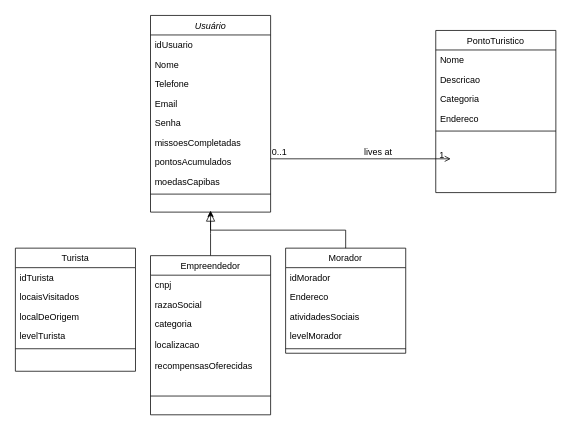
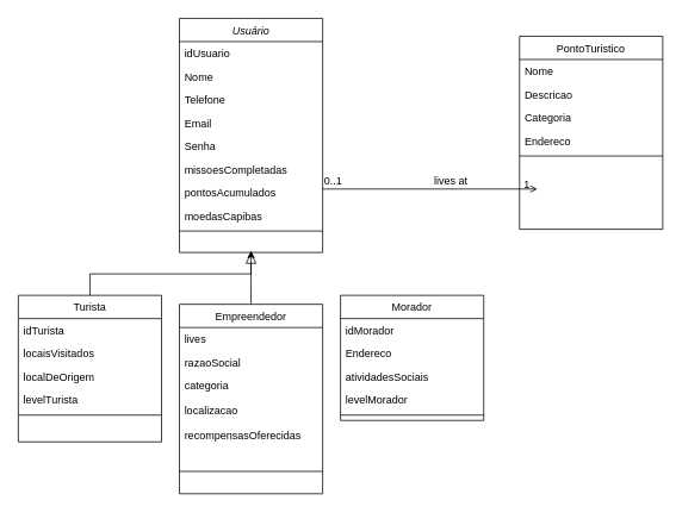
  <mxCell id="0" />
  <mxCell id="1" parent="0" />
  <mxCell id="2" value="Usuário&#10;" style="swimlane;fontStyle=2;align=center;verticalAlign=top;childLayout=stackLayout;horizontal=1;startSize=26;horizontalStack=0;resizeParent=1;resizeLast=0;collapsible=1;marginBottom=0;rounded=0;shadow=0;strokeWidth=1;labelBackgroundColor=none;" vertex="1" parent="1"><mxGeometry x="200" y="20" width="160" height="262" as="geometry"><mxRectangle x="230" y="140" width="160" height="26" as="alternateBounds" /></mxGeometry></mxCell>
  <mxCell id="3" value="idUsuario" style="text;align=left;verticalAlign=top;spacingLeft=4;spacingRight=4;overflow=hidden;rotatable=0;points=[[0,0.5],[1,0.5]];portConstraint=eastwest;labelBackgroundColor=none;" vertex="1" parent="2"><mxGeometry y="26" width="160" height="26" as="geometry" /></mxCell>
  <mxCell id="4" value="Nome" style="text;align=left;verticalAlign=top;spacingLeft=4;spacingRight=4;overflow=hidden;rotatable=0;points=[[0,0.5],[1,0.5]];portConstraint=eastwest;labelBackgroundColor=none;" vertex="1" parent="2"><mxGeometry y="52" width="160" height="26" as="geometry" /></mxCell>
  <mxCell id="5" value="Telefone" style="text;align=left;verticalAlign=top;spacingLeft=4;spacingRight=4;overflow=hidden;rotatable=0;points=[[0,0.5],[1,0.5]];portConstraint=eastwest;rounded=0;shadow=0;html=0;labelBackgroundColor=none;" vertex="1" parent="2"><mxGeometry y="78" width="160" height="26" as="geometry" /></mxCell>
  <mxCell id="6" value="Email" style="text;align=left;verticalAlign=top;spacingLeft=4;spacingRight=4;overflow=hidden;rotatable=0;points=[[0,0.5],[1,0.5]];portConstraint=eastwest;rounded=0;shadow=0;html=0;labelBackgroundColor=none;" vertex="1" parent="2"><mxGeometry y="104" width="160" height="26" as="geometry" /></mxCell>
  <mxCell id="7" value="Senha" style="text;align=left;verticalAlign=top;spacingLeft=4;spacingRight=4;overflow=hidden;rotatable=0;points=[[0,0.5],[1,0.5]];portConstraint=eastwest;rounded=0;shadow=0;html=0;labelBackgroundColor=none;" vertex="1" parent="2"><mxGeometry y="130" width="160" height="26" as="geometry" /></mxCell>
  <mxCell id="8" value="missoesCompletadas" style="text;align=left;verticalAlign=top;spacingLeft=4;spacingRight=4;overflow=hidden;rotatable=0;points=[[0,0.5],[1,0.5]];portConstraint=eastwest;labelBackgroundColor=none;" vertex="1" parent="2"><mxGeometry y="156" width="160" height="26" as="geometry" /></mxCell>
  <mxCell id="9" value="pontosAcumulados" style="text;align=left;verticalAlign=top;spacingLeft=4;spacingRight=4;overflow=hidden;rotatable=0;points=[[0,0.5],[1,0.5]];portConstraint=eastwest;rounded=0;shadow=0;html=0;labelBackgroundColor=none;" vertex="1" parent="2"><mxGeometry y="182" width="160" height="26" as="geometry" /></mxCell>
  <mxCell id="10" value="moedasCapibas" style="text;align=left;verticalAlign=top;spacingLeft=4;spacingRight=4;overflow=hidden;rotatable=0;points=[[0,0.5],[1,0.5]];portConstraint=eastwest;rounded=0;shadow=0;html=0;labelBackgroundColor=none;" vertex="1" parent="2"><mxGeometry y="208" width="160" height="26" as="geometry" /></mxCell>
  <mxCell id="11" value="" style="line;html=1;strokeWidth=1;align=left;verticalAlign=middle;spacingTop=-1;spacingLeft=3;spacingRight=3;rotatable=0;labelPosition=right;points=[];portConstraint=eastwest;labelBackgroundColor=none;" vertex="1" parent="2"><mxGeometry y="234" width="160" height="8" as="geometry" /></mxCell>
  <mxCell id="12" value="Turista" style="swimlane;fontStyle=0;align=center;verticalAlign=top;childLayout=stackLayout;horizontal=1;startSize=26;horizontalStack=0;resizeParent=1;resizeLast=0;collapsible=1;marginBottom=0;rounded=0;shadow=0;strokeWidth=1;labelBackgroundColor=none;" vertex="1" parent="1"><mxGeometry x="20" y="330" width="160" height="164" as="geometry"><mxRectangle x="130" y="380" width="160" height="26" as="alternateBounds" /></mxGeometry></mxCell>
  <mxCell id="13" value="idTurista" style="text;align=left;verticalAlign=top;spacingLeft=4;spacingRight=4;overflow=hidden;rotatable=0;points=[[0,0.5],[1,0.5]];portConstraint=eastwest;labelBackgroundColor=none;" vertex="1" parent="12"><mxGeometry y="26" width="160" height="26" as="geometry" /></mxCell>
  <mxCell id="14" value="locaisVisitados" style="text;align=left;verticalAlign=top;spacingLeft=4;spacingRight=4;overflow=hidden;rotatable=0;points=[[0,0.5],[1,0.5]];portConstraint=eastwest;labelBackgroundColor=none;" vertex="1" parent="12"><mxGeometry y="52" width="160" height="26" as="geometry" /></mxCell>
  <mxCell id="15" value="localDeOrigem" style="text;align=left;verticalAlign=top;spacingLeft=4;spacingRight=4;overflow=hidden;rotatable=0;points=[[0,0.5],[1,0.5]];portConstraint=eastwest;rounded=0;shadow=0;html=0;labelBackgroundColor=none;" vertex="1" parent="12"><mxGeometry y="78" width="160" height="26" as="geometry" /></mxCell>
  <mxCell id="16" value="levelTurista" style="text;align=left;verticalAlign=top;spacingLeft=4;spacingRight=4;overflow=hidden;rotatable=0;points=[[0,0.5],[1,0.5]];portConstraint=eastwest;labelBackgroundColor=none;" vertex="1" parent="12"><mxGeometry y="104" width="160" height="26" as="geometry" /></mxCell>
  <mxCell id="17" value="" style="line;html=1;strokeWidth=1;align=left;verticalAlign=middle;spacingTop=-1;spacingLeft=3;spacingRight=3;rotatable=0;labelPosition=right;points=[];portConstraint=eastwest;labelBackgroundColor=none;" vertex="1" parent="12"><mxGeometry y="130" width="160" height="8" as="geometry" /></mxCell>
+ <mxCell id="18" value="" style="endArrow=block;endSize=10;endFill=0;shadow=0;strokeWidth=1;rounded=0;curved=0;edgeStyle=elbowEdgeStyle;elbow=vertical;labelBackgroundColor=none;fontColor=default;" edge="1" parent="1" source="12" target="2"><mxGeometry width="160" relative="1" as="geometry"><mxPoint x="180" y="213" as="sourcePoint" /><mxPoint x="180" y="213" as="targetPoint" /></mxGeometry></mxCell>
  <mxCell id="19" value="Morador" style="swimlane;fontStyle=0;align=center;verticalAlign=top;childLayout=stackLayout;horizontal=1;startSize=26;horizontalStack=0;resizeParent=1;resizeLast=0;collapsible=1;marginBottom=0;rounded=0;shadow=0;strokeWidth=1;labelBackgroundColor=none;" vertex="1" parent="1"><mxGeometry x="380" y="330" width="160" height="140" as="geometry"><mxRectangle x="340" y="380" width="170" height="26" as="alternateBounds" /></mxGeometry></mxCell>
  <mxCell id="20" value="idMorador" style="text;align=left;verticalAlign=top;spacingLeft=4;spacingRight=4;overflow=hidden;rotatable=0;points=[[0,0.5],[1,0.5]];portConstraint=eastwest;labelBackgroundColor=none;" vertex="1" parent="19"><mxGeometry y="26" width="160" height="26" as="geometry" /></mxCell>
  <mxCell id="21" value="Endereco" style="text;align=left;verticalAlign=top;spacingLeft=4;spacingRight=4;overflow=hidden;rotatable=0;points=[[0,0.5],[1,0.5]];portConstraint=eastwest;labelBackgroundColor=none;" vertex="1" parent="19"><mxGeometry y="52" width="160" height="26" as="geometry" /></mxCell>
  <mxCell id="22" value="atividadesSociais" style="text;align=left;verticalAlign=top;spacingLeft=4;spacingRight=4;overflow=hidden;rotatable=0;points=[[0,0.5],[1,0.5]];portConstraint=eastwest;labelBackgroundColor=none;" vertex="1" parent="19"><mxGeometry y="78" width="160" height="26" as="geometry" /></mxCell>
  <mxCell id="23" value="levelMorador" style="text;align=left;verticalAlign=top;spacingLeft=4;spacingRight=4;overflow=hidden;rotatable=0;points=[[0,0.5],[1,0.5]];portConstraint=eastwest;labelBackgroundColor=none;" vertex="1" parent="19"><mxGeometry y="104" width="160" height="26" as="geometry" /></mxCell>
  <mxCell id="24" value="" style="line;html=1;strokeWidth=1;align=left;verticalAlign=middle;spacingTop=-1;spacingLeft=3;spacingRight=3;rotatable=0;labelPosition=right;points=[];portConstraint=eastwest;labelBackgroundColor=none;" vertex="1" parent="19"><mxGeometry y="130" width="160" height="8" as="geometry" /></mxCell>
- <mxCell id="25" value="" style="endArrow=block;endSize=10;endFill=0;shadow=0;strokeWidth=1;rounded=0;curved=0;edgeStyle=elbowEdgeStyle;elbow=vertical;labelBackgroundColor=none;fontColor=default;" edge="1" parent="1" source="19" target="2"><mxGeometry width="160" relative="1" as="geometry"><mxPoint x="190" y="383" as="sourcePoint" /><mxPoint x="290" y="281" as="targetPoint" /></mxGeometry></mxCell>
  <mxCell id="26" value="PontoTuristico" style="swimlane;fontStyle=0;align=center;verticalAlign=top;childLayout=stackLayout;horizontal=1;startSize=26;horizontalStack=0;resizeParent=1;resizeLast=0;collapsible=1;marginBottom=0;rounded=0;shadow=0;strokeWidth=1;labelBackgroundColor=none;" vertex="1" parent="1"><mxGeometry x="580" y="40" width="160" height="216" as="geometry"><mxRectangle x="550" y="140" width="160" height="26" as="alternateBounds" /></mxGeometry></mxCell>
  <mxCell id="27" value="Nome" style="text;align=left;verticalAlign=top;spacingLeft=4;spacingRight=4;overflow=hidden;rotatable=0;points=[[0,0.5],[1,0.5]];portConstraint=eastwest;labelBackgroundColor=none;" vertex="1" parent="26"><mxGeometry y="26" width="160" height="26" as="geometry" /></mxCell>
  <mxCell id="28" value="Descricao&#10;" style="text;align=left;verticalAlign=top;spacingLeft=4;spacingRight=4;overflow=hidden;rotatable=0;points=[[0,0.5],[1,0.5]];portConstraint=eastwest;rounded=0;shadow=0;html=0;labelBackgroundColor=none;" vertex="1" parent="26"><mxGeometry y="52" width="160" height="26" as="geometry" /></mxCell>
  <mxCell id="29" value="Categoria" style="text;align=left;verticalAlign=top;spacingLeft=4;spacingRight=4;overflow=hidden;rotatable=0;points=[[0,0.5],[1,0.5]];portConstraint=eastwest;rounded=0;shadow=0;html=0;labelBackgroundColor=none;" vertex="1" parent="26"><mxGeometry y="78" width="160" height="26" as="geometry" /></mxCell>
  <mxCell id="30" value="Endereco" style="text;align=left;verticalAlign=top;spacingLeft=4;spacingRight=4;overflow=hidden;rotatable=0;points=[[0,0.5],[1,0.5]];portConstraint=eastwest;rounded=0;shadow=0;html=0;labelBackgroundColor=none;" vertex="1" parent="26"><mxGeometry y="104" width="160" height="26" as="geometry" /></mxCell>
  <mxCell id="31" value="" style="line;html=1;strokeWidth=1;align=left;verticalAlign=middle;spacingTop=-1;spacingLeft=3;spacingRight=3;rotatable=0;labelPosition=right;points=[];portConstraint=eastwest;labelBackgroundColor=none;" vertex="1" parent="26"><mxGeometry y="130" width="160" height="8" as="geometry" /></mxCell>
  <mxCell id="32" value="" style="endArrow=open;shadow=0;strokeWidth=1;rounded=0;curved=0;endFill=1;edgeStyle=elbowEdgeStyle;elbow=vertical;labelBackgroundColor=none;fontColor=default;" edge="1" parent="1" source="2"><mxGeometry x="0.5" y="41" relative="1" as="geometry"><mxPoint x="360" y="202" as="sourcePoint" /><mxPoint x="600" y="211.167" as="targetPoint" /><mxPoint x="-40" y="32" as="offset" /></mxGeometry></mxCell>
  <mxCell id="33" value="0..1" style="resizable=0;align=left;verticalAlign=bottom;labelBackgroundColor=none;fontSize=12;" connectable="0" vertex="1" parent="32"><mxGeometry x="-1" relative="1" as="geometry"><mxPoint y="-1" as="offset" /></mxGeometry></mxCell>
  <mxCell id="34" value="1" style="resizable=0;align=right;verticalAlign=bottom;labelBackgroundColor=none;fontSize=12;" connectable="0" vertex="1" parent="32"><mxGeometry x="1" relative="1" as="geometry"><mxPoint x="-7" y="4" as="offset" /></mxGeometry></mxCell>
  <mxCell id="35" value="lives at" style="text;html=1;resizable=0;points=[];;align=center;verticalAlign=middle;labelBackgroundColor=none;rounded=0;shadow=0;strokeWidth=1;fontSize=12;" vertex="1" connectable="0" parent="32"><mxGeometry x="0.5" y="49" relative="1" as="geometry"><mxPoint x="-38" y="40" as="offset" /></mxGeometry></mxCell>
  <mxCell id="36" value="" style="edgeStyle=orthogonalEdgeStyle;rounded=0;orthogonalLoop=1;jettySize=auto;html=1;labelBackgroundColor=none;fontColor=default;" edge="1" parent="1" source="37"><mxGeometry relative="1" as="geometry"><mxPoint x="280" y="280" as="targetPoint" /></mxGeometry></mxCell>
  <mxCell id="37" value="Empreendedor" style="swimlane;fontStyle=0;align=center;verticalAlign=top;childLayout=stackLayout;horizontal=1;startSize=26;horizontalStack=0;resizeParent=1;resizeLast=0;collapsible=1;marginBottom=0;rounded=0;shadow=0;strokeWidth=1;labelBackgroundColor=none;" vertex="1" parent="1"><mxGeometry x="200" y="340" width="160" height="212" as="geometry"><mxRectangle x="340" y="380" width="170" height="26" as="alternateBounds" /></mxGeometry></mxCell>
- <mxCell id="38" value="cnpj" style="text;align=left;verticalAlign=top;spacingLeft=4;spacingRight=4;overflow=hidden;rotatable=0;points=[[0,0.5],[1,0.5]];portConstraint=eastwest;labelBackgroundColor=none;" vertex="1" parent="37"><mxGeometry y="26" width="160" height="26" as="geometry" /></mxCell>
+ <mxCell id="38" value="lives" style="text;align=left;verticalAlign=top;spacingLeft=4;spacingRight=4;overflow=hidden;rotatable=0;points=[[0,0.5],[1,0.5]];portConstraint=eastwest;labelBackgroundColor=none;" vertex="1" parent="37"><mxGeometry y="26" width="160" height="26" as="geometry" /></mxCell>
  <mxCell id="39" value="razaoSocial" style="text;align=left;verticalAlign=top;spacingLeft=4;spacingRight=4;overflow=hidden;rotatable=0;points=[[0,0.5],[1,0.5]];portConstraint=eastwest;labelBackgroundColor=none;" vertex="1" parent="37"><mxGeometry y="52" width="160" height="26" as="geometry" /></mxCell>
  <mxCell id="40" value="categoria" style="text;align=left;verticalAlign=top;spacingLeft=4;spacingRight=4;overflow=hidden;rotatable=0;points=[[0,0.5],[1,0.5]];portConstraint=eastwest;labelBackgroundColor=none;" vertex="1" parent="37"><mxGeometry y="78" width="160" height="28" as="geometry" /></mxCell>
  <mxCell id="41" value="localizacao" style="text;align=left;verticalAlign=top;spacingLeft=4;spacingRight=4;overflow=hidden;rotatable=0;points=[[0,0.5],[1,0.5]];portConstraint=eastwest;labelBackgroundColor=none;" vertex="1" parent="37"><mxGeometry y="106" width="160" height="28" as="geometry" /></mxCell>
  <mxCell id="42" value="recompensasOferecidas" style="text;align=left;verticalAlign=top;spacingLeft=4;spacingRight=4;overflow=hidden;rotatable=0;points=[[0,0.5],[1,0.5]];portConstraint=eastwest;labelBackgroundColor=none;" vertex="1" parent="37"><mxGeometry y="134" width="160" height="28" as="geometry" /></mxCell>
  <mxCell id="43" value="" style="line;html=1;strokeWidth=1;align=left;verticalAlign=middle;spacingTop=-1;spacingLeft=3;spacingRight=3;rotatable=0;labelPosition=right;points=[];portConstraint=eastwest;labelBackgroundColor=none;" vertex="1" parent="37"><mxGeometry y="162" width="160" height="50" as="geometry" /></mxCell>
